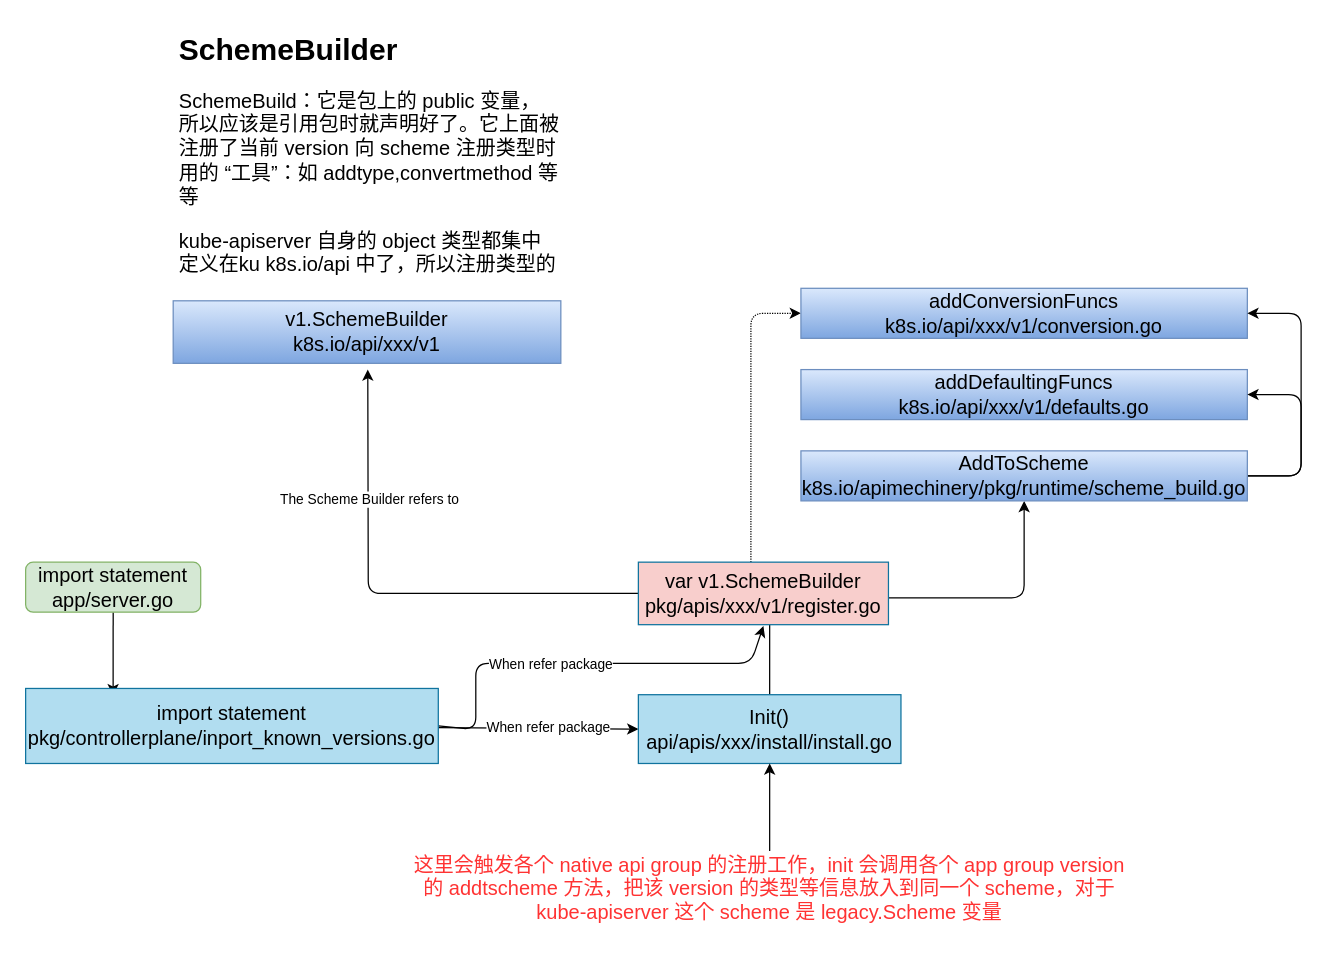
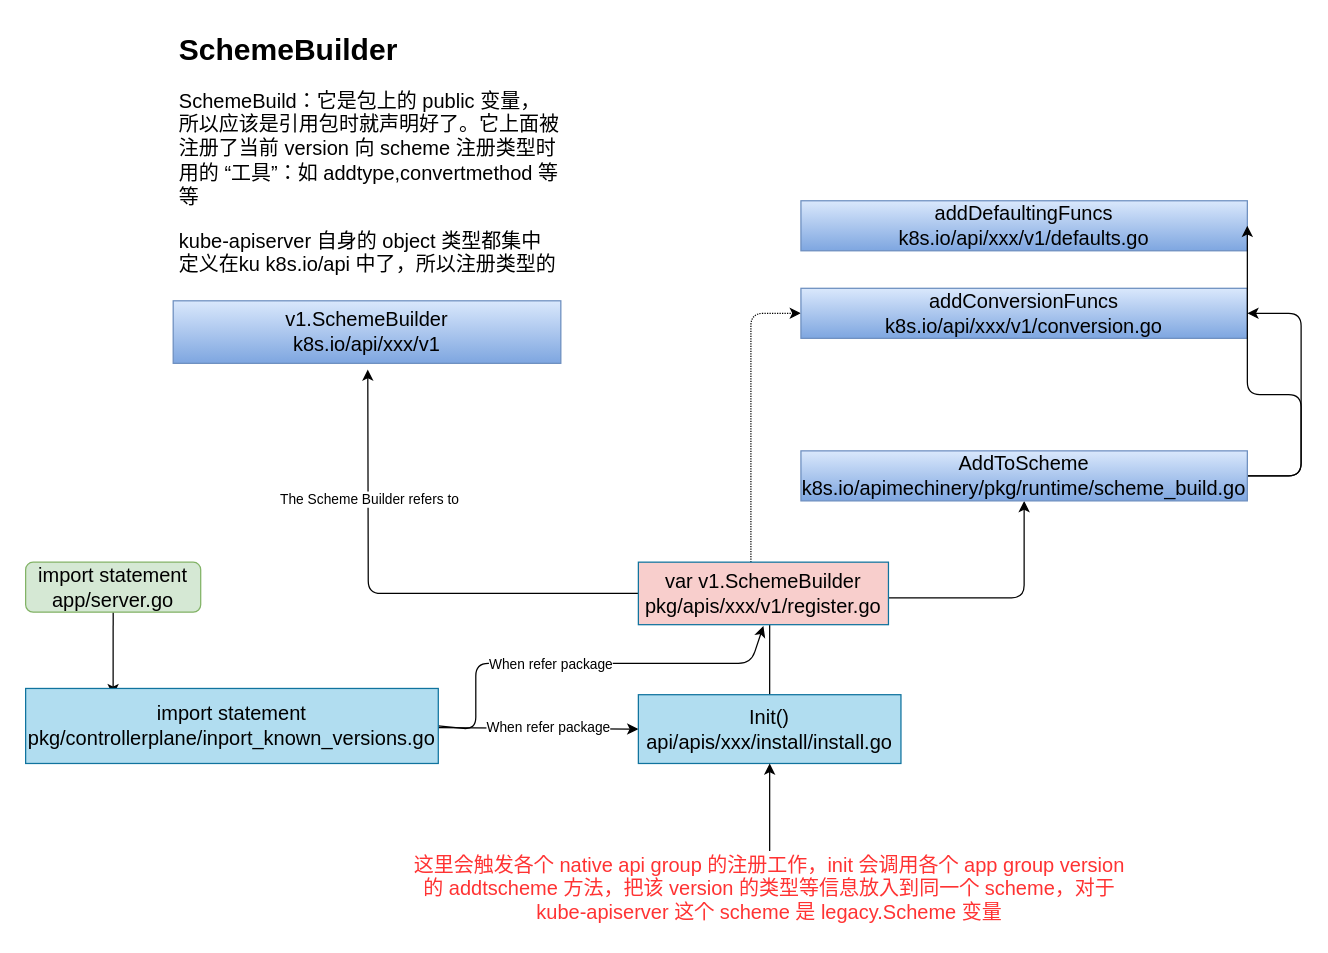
  <mxCell id="0" />
  <mxCell id="1" parent="0" />
  <mxCell id="2" style="edgeStyle=none;html=1;exitX=0.5;exitY=1;exitDx=0;exitDy=0;entryX=0.212;entryY=0.091;entryDx=0;entryDy=0;entryPerimeter=0;fontFamily=Helvetica;fontSize=16;fontColor=#FF3333;" edge="1" parent="1" source="3" target="7"><mxGeometry relative="1" as="geometry" /></mxCell>
  <mxCell id="3" value="&lt;span style=&quot;font-size: 16px&quot;&gt;import statement&lt;br&gt;app/server.go&lt;br&gt;&lt;/span&gt;" style="rounded=1;whiteSpace=wrap;html=1;fillColor=#d5e8d4;strokeColor=#82b366;" parent="1" vertex="1"><mxGeometry x="20" y="449" width="140" height="40" as="geometry" /></mxCell>
  <mxCell id="4" style="edgeStyle=none;html=1;entryX=0;entryY=0.5;entryDx=0;entryDy=0;" parent="1" source="7" target="9" edge="1"><mxGeometry relative="1" as="geometry" /></mxCell>
  <mxCell id="5" value="When refer package" style="edgeLabel;html=1;align=center;verticalAlign=middle;resizable=0;points=[];" parent="4" vertex="1" connectable="0"><mxGeometry x="0.087" y="1" relative="1" as="geometry"><mxPoint as="offset" /></mxGeometry></mxCell>
  <mxCell id="6" style="edgeStyle=none;html=1;exitX=1;exitY=0.5;exitDx=0;exitDy=0;" parent="1" source="7" edge="1"><mxGeometry relative="1" as="geometry"><mxPoint x="380" y="583" as="sourcePoint" /><mxPoint x="610" y="500" as="targetPoint" /><Array as="points"><mxPoint x="380" y="583" /><mxPoint x="380" y="530" /><mxPoint x="600" y="530" /></Array></mxGeometry></mxCell>
  <mxCell id="7" value="&lt;font style=&quot;font-size: 16px&quot;&gt;&lt;span&gt;import statement&lt;/span&gt;&lt;br&gt;pkg/controllerplane/inport_known_versions.go&lt;/font&gt;" style="rounded=0;whiteSpace=wrap;html=1;fillColor=#b1ddf0;strokeColor=#10739e;" parent="1" vertex="1"><mxGeometry x="20" y="550" width="330" height="60" as="geometry" /></mxCell>
  <mxCell id="8" style="edgeStyle=orthogonalEdgeStyle;html=1;entryX=0.5;entryY=1;entryDx=0;entryDy=0;" parent="1" source="9" target="19" edge="1"><mxGeometry relative="1" as="geometry" /></mxCell>
  <mxCell id="9" value="&lt;font style=&quot;font-size: 16px&quot;&gt;&lt;span&gt;Init()&lt;/span&gt;&lt;br&gt;api/apis/xxx/install/install.go&lt;/font&gt;" style="rounded=0;whiteSpace=wrap;html=1;fillColor=#b1ddf0;strokeColor=#10739e;" parent="1" vertex="1"><mxGeometry x="510" y="555" width="210" height="55" as="geometry" /></mxCell>
  <mxCell id="10" style="edgeStyle=none;html=1;exitX=0;exitY=0.5;exitDx=0;exitDy=0;entryX=0.502;entryY=1.099;entryDx=0;entryDy=0;entryPerimeter=0;" parent="1" source="13" target="14" edge="1"><mxGeometry relative="1" as="geometry"><Array as="points"><mxPoint x="294" y="474" /></Array></mxGeometry></mxCell>
  <mxCell id="11" value="The Scheme Builder refers to" style="edgeLabel;html=1;align=center;verticalAlign=middle;resizable=0;points=[];" parent="10" vertex="1" connectable="0"><mxGeometry x="0.471" y="-1" relative="1" as="geometry"><mxPoint as="offset" /></mxGeometry></mxCell>
  <mxCell id="12" style="edgeStyle=orthogonalEdgeStyle;html=1;entryX=0;entryY=0.5;entryDx=0;entryDy=0;dashed=1;dashPattern=1 1;" parent="1" source="13" target="15" edge="1"><mxGeometry relative="1" as="geometry"><Array as="points"><mxPoint x="600" y="250" /></Array></mxGeometry></mxCell>
  <mxCell id="13" value="&lt;font style=&quot;font-size: 16px&quot;&gt;var v1.SchemeBuilder&lt;br&gt;pkg/apis/xxx/v1/register.go&lt;/font&gt;" style="rounded=0;whiteSpace=wrap;html=1;fillColor=#f8cecc;strokeColor=#10739e;" parent="1" vertex="1"><mxGeometry x="510" y="449" width="200" height="50" as="geometry" /></mxCell>
  <mxCell id="14" value="&lt;font style=&quot;font-size: 16px&quot;&gt;v1.SchemeBuilder&lt;br&gt;k8s.io/api/xxx/v1&lt;/font&gt;" style="rounded=0;whiteSpace=wrap;html=1;fillColor=#dae8fc;gradientColor=#7ea6e0;strokeColor=#6c8ebf;" parent="1" vertex="1"><mxGeometry x="138" y="240" width="310" height="50" as="geometry" /></mxCell>
  <mxCell id="15" value="&lt;font style=&quot;font-size: 16px&quot;&gt;addConversionFuncs&lt;br&gt;k8s.io/api/xxx/v1/conversion.go&lt;/font&gt;" style="rounded=0;whiteSpace=wrap;html=1;fillColor=#dae8fc;gradientColor=#7ea6e0;strokeColor=#6c8ebf;" parent="1" vertex="1"><mxGeometry x="640" y="230" width="357" height="40" as="geometry" /></mxCell>
- <mxCell id="16" value="&lt;font style=&quot;font-size: 16px&quot;&gt;addDefaultingFuncs&lt;br&gt;k8s.io/api/xxx/v1/defaults.go&lt;/font&gt;" style="rounded=0;whiteSpace=wrap;html=1;fillColor=#dae8fc;gradientColor=#7ea6e0;strokeColor=#6c8ebf;" parent="1" vertex="1"><mxGeometry x="640" y="295" width="357" height="40" as="geometry" /></mxCell>
+ <mxCell id="16" value="&lt;font style=&quot;font-size: 16px&quot;&gt;addDefaultingFuncs&lt;br&gt;k8s.io/api/xxx/v1/defaults.go&lt;/font&gt;" style="rounded=0;whiteSpace=wrap;html=1;fillColor=#dae8fc;gradientColor=#7ea6e0;strokeColor=#6c8ebf;" parent="1" vertex="1"><mxGeometry x="640" y="160" width="357" height="40" as="geometry" /></mxCell>
  <mxCell id="17" style="edgeStyle=orthogonalEdgeStyle;html=1;exitX=1;exitY=0.5;exitDx=0;exitDy=0;entryX=1;entryY=0.5;entryDx=0;entryDy=0;" parent="1" source="19" target="16" edge="1"><mxGeometry relative="1" as="geometry"><Array as="points"><mxPoint x="1040" y="380" /><mxPoint x="1040" y="315" /></Array></mxGeometry></mxCell>
  <mxCell id="18" style="edgeStyle=orthogonalEdgeStyle;html=1;exitX=1;exitY=0.5;exitDx=0;exitDy=0;entryX=1;entryY=0.5;entryDx=0;entryDy=0;" parent="1" source="19" target="15" edge="1"><mxGeometry relative="1" as="geometry"><Array as="points"><mxPoint x="1040" y="380" /><mxPoint x="1040" y="250" /></Array></mxGeometry></mxCell>
  <mxCell id="19" value="&lt;font style=&quot;font-size: 16px&quot;&gt;AddToScheme&lt;br&gt;k8s.io/apimechinery/pkg/runtime/scheme_build.go&lt;/font&gt;" style="rounded=0;whiteSpace=wrap;html=1;fillColor=#dae8fc;gradientColor=#7ea6e0;strokeColor=#6c8ebf;" parent="1" vertex="1"><mxGeometry x="640" y="360" width="357" height="40" as="geometry" /></mxCell>
  <mxCell id="20" value="When refer package" style="edgeLabel;html=1;align=center;verticalAlign=middle;resizable=0;points=[];" parent="1" vertex="1" connectable="0"><mxGeometry x="439.997" y="530" as="geometry" /></mxCell>
  <mxCell id="21" value="&lt;h1&gt;SchemeBuilder&lt;/h1&gt;&lt;p style=&quot;font-size: 16px&quot;&gt;SchemeBuild：它是包上的 public 变量，所以应该是引用包时就声明好了。它上面被注册了当前 version 向 scheme 注册类型时用的 “工具”：如 addtype,convertmethod 等等&lt;/p&gt;&lt;p style=&quot;font-size: 16px&quot;&gt;kube-apiserver 自身的 object 类型都集中定义在ku k8s.io/api 中了，所以注册类型的部分也放在了那里，这边只保留 defaulter，convertmethod 等&lt;/p&gt;&lt;p style=&quot;font-size: 16px&quot;&gt;&lt;br&gt;&lt;/p&gt;" style="text;html=1;strokeColor=none;fillColor=none;spacing=5;spacingTop=-20;whiteSpace=wrap;overflow=hidden;rounded=0;" vertex="1" parent="1"><mxGeometry x="138" y="20" width="312" height="200" as="geometry" /></mxCell>
  <mxCell id="22" style="edgeStyle=none;html=1;entryX=0.5;entryY=1;entryDx=0;entryDy=0;fontSize=16;fontColor=#FF3333;" edge="1" parent="1" source="23" target="9"><mxGeometry relative="1" as="geometry" /></mxCell>
  <mxCell id="23" value="这里会触发各个 native api group 的注册工作，init 会调用各个 app group version 的 addtscheme 方法，把该 version 的类型等信息放入到同一个 scheme，对于 kube-apiserver 这个 scheme 是 legacy.Scheme 变量" style="text;html=1;align=center;verticalAlign=middle;whiteSpace=wrap;rounded=0;fontSize=16;fontColor=#FF3333;" vertex="1" parent="1"><mxGeometry x="325" y="680" width="580" height="60" as="geometry" /></mxCell>
